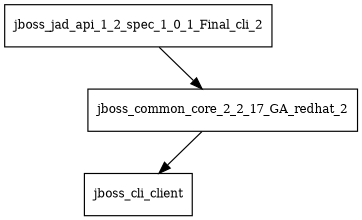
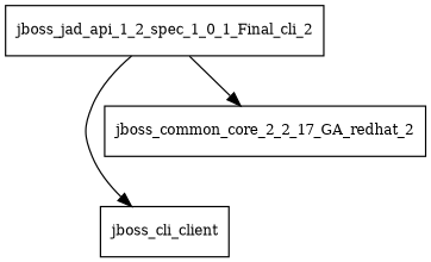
  digraph {
    node [fontsize=10.0 shape=box]
    n1 [label=jboss_jad_api_1_2_spec_1_0_1_Final_cli_2]
    jboss_cli_client
    jboss_common_core_2_2_17_GA_redhat_2
-   jboss_common_core_2_2_17_GA_redhat_2 -> jboss_cli_client
+   n1 -> jboss_cli_client
    n1 -> jboss_common_core_2_2_17_GA_redhat_2
  }
